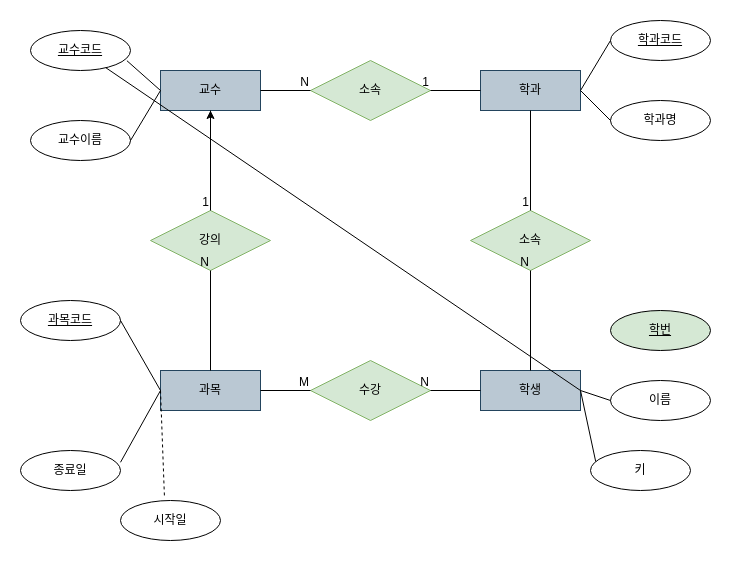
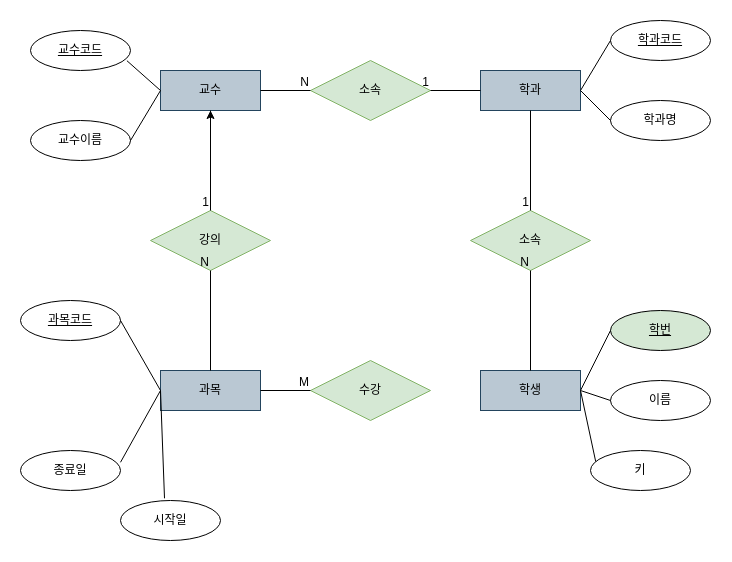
  <mxCell id="0" />
  <mxCell id="1" parent="0" />
  <mxCell id="2" value="교수" style="whiteSpace=wrap;html=1;align=center;fillColor=#bac8d3;strokeColor=#23445d;" vertex="1" parent="1"><mxGeometry x="160" y="70" width="100" height="40" as="geometry" /></mxCell>
  <mxCell id="3" value="학과" style="whiteSpace=wrap;html=1;align=center;fillColor=#bac8d3;strokeColor=#23445d;" vertex="1" parent="1"><mxGeometry x="480" y="70" width="100" height="40" as="geometry" /></mxCell>
  <mxCell id="4" value="과목" style="whiteSpace=wrap;html=1;align=center;fillColor=#bac8d3;strokeColor=#23445d;" vertex="1" parent="1"><mxGeometry x="160" y="370" width="100" height="40" as="geometry" /></mxCell>
  <mxCell id="5" value="학생" style="whiteSpace=wrap;html=1;align=center;fillColor=#bac8d3;strokeColor=#23445d;" vertex="1" parent="1"><mxGeometry x="480" y="370" width="100" height="40" as="geometry" /></mxCell>
  <mxCell id="6" value="소속" style="shape=rhombus;perimeter=rhombusPerimeter;whiteSpace=wrap;html=1;align=center;fillColor=#d5e8d4;strokeColor=#82b366;" vertex="1" parent="1"><mxGeometry x="310" y="60" width="120" height="60" as="geometry" /></mxCell>
  <mxCell id="7" value="" style="edgeStyle=orthogonalEdgeStyle;rounded=0;orthogonalLoop=1;jettySize=auto;html=1;" edge="1" parent="1" source="8" target="2"><mxGeometry relative="1" as="geometry" /></mxCell>
  <mxCell id="8" value="강의" style="shape=rhombus;perimeter=rhombusPerimeter;whiteSpace=wrap;html=1;align=center;fillColor=#d5e8d4;strokeColor=#82b366;" vertex="1" parent="1"><mxGeometry x="150" y="210" width="120" height="60" as="geometry" /></mxCell>
  <mxCell id="9" value="소속" style="shape=rhombus;perimeter=rhombusPerimeter;whiteSpace=wrap;html=1;align=center;fillColor=#d5e8d4;strokeColor=#82b366;" vertex="1" parent="1"><mxGeometry x="470" y="210" width="120" height="60" as="geometry" /></mxCell>
  <mxCell id="10" value="수강" style="shape=rhombus;perimeter=rhombusPerimeter;whiteSpace=wrap;html=1;align=center;fillColor=#d5e8d4;strokeColor=#82b366;" vertex="1" parent="1"><mxGeometry x="310" y="360" width="120" height="60" as="geometry" /></mxCell>
  <mxCell id="11" value="" style="endArrow=none;html=1;rounded=0;entryX=0;entryY=0.5;entryDx=0;entryDy=0;exitX=1;exitY=0.5;exitDx=0;exitDy=0;" edge="1" parent="1" source="2" target="6"><mxGeometry relative="1" as="geometry"><mxPoint x="320" y="260" as="sourcePoint" /><mxPoint x="480" y="260" as="targetPoint" /></mxGeometry></mxCell>
  <mxCell id="12" value="N" style="resizable=0;html=1;whiteSpace=wrap;align=right;verticalAlign=bottom;" connectable="0" vertex="1" parent="11"><mxGeometry x="1" relative="1" as="geometry" /></mxCell>
  <mxCell id="13" value="" style="endArrow=none;html=1;rounded=0;entryX=1;entryY=0.5;entryDx=0;entryDy=0;exitX=0;exitY=0.5;exitDx=0;exitDy=0;" edge="1" parent="1" source="3" target="6"><mxGeometry relative="1" as="geometry"><mxPoint x="320" y="260" as="sourcePoint" /><mxPoint x="480" y="260" as="targetPoint" /></mxGeometry></mxCell>
  <mxCell id="14" value="1" style="resizable=0;html=1;whiteSpace=wrap;align=right;verticalAlign=bottom;" connectable="0" vertex="1" parent="13"><mxGeometry x="1" relative="1" as="geometry" /></mxCell>
  <mxCell id="15" value="" style="endArrow=none;html=1;rounded=0;exitX=0.5;exitY=1;exitDx=0;exitDy=0;entryX=0.5;entryY=0;entryDx=0;entryDy=0;" edge="1" parent="1" source="3" target="9"><mxGeometry relative="1" as="geometry"><mxPoint x="320" y="260" as="sourcePoint" /><mxPoint x="480" y="260" as="targetPoint" /></mxGeometry></mxCell>
  <mxCell id="16" value="1" style="resizable=0;html=1;whiteSpace=wrap;align=right;verticalAlign=bottom;" connectable="0" vertex="1" parent="15"><mxGeometry x="1" relative="1" as="geometry" /></mxCell>
  <mxCell id="17" value="" style="endArrow=none;html=1;rounded=0;entryX=0.5;entryY=1;entryDx=0;entryDy=0;exitX=0.5;exitY=0;exitDx=0;exitDy=0;" edge="1" parent="1" source="5" target="9"><mxGeometry relative="1" as="geometry"><mxPoint x="320" y="260" as="sourcePoint" /><mxPoint x="480" y="260" as="targetPoint" /></mxGeometry></mxCell>
  <mxCell id="18" value="N" style="resizable=0;html=1;whiteSpace=wrap;align=right;verticalAlign=bottom;" connectable="0" vertex="1" parent="17"><mxGeometry x="1" relative="1" as="geometry" /></mxCell>
  <mxCell id="19" value="" style="endArrow=none;html=1;rounded=0;exitX=0.5;exitY=1;exitDx=0;exitDy=0;entryX=0.5;entryY=0;entryDx=0;entryDy=0;" edge="1" parent="1" source="2" target="8"><mxGeometry relative="1" as="geometry"><mxPoint x="320" y="260" as="sourcePoint" /><mxPoint x="480" y="260" as="targetPoint" /></mxGeometry></mxCell>
  <mxCell id="20" value="1" style="resizable=0;html=1;whiteSpace=wrap;align=right;verticalAlign=bottom;" connectable="0" vertex="1" parent="19"><mxGeometry x="1" relative="1" as="geometry" /></mxCell>
  <mxCell id="21" value="" style="endArrow=none;html=1;rounded=0;exitX=0.5;exitY=0;exitDx=0;exitDy=0;entryX=0.5;entryY=1;entryDx=0;entryDy=0;" edge="1" parent="1" source="4" target="8"><mxGeometry relative="1" as="geometry"><mxPoint x="320" y="260" as="sourcePoint" /><mxPoint x="480" y="260" as="targetPoint" /></mxGeometry></mxCell>
  <mxCell id="22" value="N" style="resizable=0;html=1;whiteSpace=wrap;align=right;verticalAlign=bottom;" connectable="0" vertex="1" parent="21"><mxGeometry x="1" relative="1" as="geometry" /></mxCell>
- <mxCell id="23" value="" style="endArrow=none;html=1;rounded=0;entryX=1;entryY=0.5;entryDx=0;entryDy=0;exitX=0;exitY=0.5;exitDx=0;exitDy=0;" edge="1" parent="1" source="5" target="10"><mxGeometry relative="1" as="geometry"><mxPoint x="420" y="340" as="sourcePoint" /><mxPoint x="480" y="260" as="targetPoint" /></mxGeometry></mxCell>
- <mxCell id="24" value="N" style="resizable=0;html=1;whiteSpace=wrap;align=right;verticalAlign=bottom;" connectable="0" vertex="1" parent="23"><mxGeometry x="1" relative="1" as="geometry" /></mxCell>
  <mxCell id="25" value="교수코드" style="ellipse;whiteSpace=wrap;html=1;align=center;fontStyle=4;" vertex="1" parent="1"><mxGeometry x="30" y="30" width="100" height="40" as="geometry" /></mxCell>
  <mxCell id="26" value="교수이름" style="ellipse;whiteSpace=wrap;html=1;align=center;" vertex="1" parent="1"><mxGeometry x="30" y="120" width="100" height="40" as="geometry" /></mxCell>
  <mxCell id="27" value="학과코드" style="ellipse;whiteSpace=wrap;html=1;align=center;fontStyle=4;" vertex="1" parent="1"><mxGeometry x="610" y="20" width="100" height="40" as="geometry" /></mxCell>
  <mxCell id="28" value="학과명" style="ellipse;whiteSpace=wrap;html=1;align=center;" vertex="1" parent="1"><mxGeometry x="610" y="100" width="100" height="40" as="geometry" /></mxCell>
  <mxCell id="29" value="과목코드" style="ellipse;whiteSpace=wrap;html=1;align=center;fontStyle=4;" vertex="1" parent="1"><mxGeometry x="20" y="300" width="100" height="40" as="geometry" /></mxCell>
  <mxCell id="30" value="종료일" style="ellipse;whiteSpace=wrap;html=1;align=center;" vertex="1" parent="1"><mxGeometry x="20" y="450" width="100" height="40" as="geometry" /></mxCell>
  <mxCell id="31" value="시작일" style="ellipse;whiteSpace=wrap;html=1;align=center;" vertex="1" parent="1"><mxGeometry x="120" y="500" width="100" height="40" as="geometry" /></mxCell>
  <mxCell id="32" value="학번" style="ellipse;whiteSpace=wrap;html=1;align=center;fontStyle=4;fillColor=#d5e8d4;" vertex="1" parent="1"><mxGeometry x="610" y="310" width="100" height="40" as="geometry" /></mxCell>
  <mxCell id="33" value="이름" style="ellipse;whiteSpace=wrap;html=1;align=center;" vertex="1" parent="1"><mxGeometry x="610" y="380" width="100" height="40" as="geometry" /></mxCell>
  <mxCell id="34" value="키" style="ellipse;whiteSpace=wrap;html=1;align=center;" vertex="1" parent="1"><mxGeometry x="590" y="450" width="100" height="40" as="geometry" /></mxCell>
  <mxCell id="35" value="" style="endArrow=none;html=1;rounded=0;entryX=0;entryY=0.5;entryDx=0;entryDy=0;entryPerimeter=0;exitX=0.964;exitY=0.755;exitDx=0;exitDy=0;exitPerimeter=0;" edge="1" parent="1" source="25" target="2"><mxGeometry relative="1" as="geometry"><mxPoint x="120" y="60" as="sourcePoint" /><mxPoint x="480" y="60" as="targetPoint" /></mxGeometry></mxCell>
  <mxCell id="36" value="" style="endArrow=none;html=1;rounded=0;exitX=1;exitY=0.5;exitDx=0;exitDy=0;entryX=0;entryY=0.5;entryDx=0;entryDy=0;" edge="1" parent="1" source="26" target="2"><mxGeometry relative="1" as="geometry"><mxPoint x="320" y="60" as="sourcePoint" /><mxPoint x="480" y="60" as="targetPoint" /></mxGeometry></mxCell>
  <mxCell id="37" value="" style="endArrow=none;html=1;rounded=0;entryX=0;entryY=0.5;entryDx=0;entryDy=0;exitX=1;exitY=0.5;exitDx=0;exitDy=0;" edge="1" parent="1" source="3" target="27"><mxGeometry relative="1" as="geometry"><mxPoint x="320" y="260" as="sourcePoint" /><mxPoint x="480" y="260" as="targetPoint" /></mxGeometry></mxCell>
  <mxCell id="38" value="" style="endArrow=none;html=1;rounded=0;entryX=0;entryY=0.5;entryDx=0;entryDy=0;exitX=1;exitY=0.5;exitDx=0;exitDy=0;" edge="1" parent="1" source="3" target="28"><mxGeometry relative="1" as="geometry"><mxPoint x="320" y="260" as="sourcePoint" /><mxPoint x="480" y="260" as="targetPoint" /></mxGeometry></mxCell>
  <mxCell id="39" value="" style="endArrow=none;html=1;rounded=0;exitX=1;exitY=0.5;exitDx=0;exitDy=0;entryX=0;entryY=0.5;entryDx=0;entryDy=0;" edge="1" parent="1" source="4" target="10"><mxGeometry relative="1" as="geometry"><mxPoint x="320" y="260" as="sourcePoint" /><mxPoint x="480" y="260" as="targetPoint" /></mxGeometry></mxCell>
  <mxCell id="40" value="M" style="resizable=0;html=1;whiteSpace=wrap;align=right;verticalAlign=bottom;" connectable="0" vertex="1" parent="39"><mxGeometry x="1" relative="1" as="geometry" /></mxCell>
  <mxCell id="41" value="" style="endArrow=none;html=1;rounded=0;exitX=1;exitY=0.5;exitDx=0;exitDy=0;entryX=0;entryY=0.5;entryDx=0;entryDy=0;" edge="1" parent="1" source="29" target="4"><mxGeometry relative="1" as="geometry"><mxPoint x="320" y="260" as="sourcePoint" /><mxPoint x="480" y="260" as="targetPoint" /></mxGeometry></mxCell>
  <mxCell id="42" value="" style="endArrow=none;html=1;rounded=0;exitX=1;exitY=0.295;exitDx=0;exitDy=0;exitPerimeter=0;entryX=0;entryY=0.5;entryDx=0;entryDy=0;" edge="1" parent="1" source="30" target="4"><mxGeometry relative="1" as="geometry"><mxPoint x="320" y="260" as="sourcePoint" /><mxPoint x="480" y="260" as="targetPoint" /></mxGeometry></mxCell>
- <mxCell id="43" value="" style="endArrow=none;html=1;rounded=0;exitX=0;exitY=0.5;exitDx=0;exitDy=0;entryX=0.44;entryY=-0.055;entryDx=0;entryDy=0;entryPerimeter=0;dashed=1;" edge="1" parent="1" source="4" target="31"><mxGeometry relative="1" as="geometry"><mxPoint x="320" y="260" as="sourcePoint" /><mxPoint x="480" y="260" as="targetPoint" /></mxGeometry></mxCell>
- <mxCell id="44" value="" style="endArrow=none;html=1;rounded=0;exitX=1;exitY=0.5;exitDx=0;exitDy=0;" edge="1" parent="1" source="5" target="25"><mxGeometry relative="1" as="geometry"><mxPoint x="320" y="260" as="sourcePoint" /><mxPoint x="480" y="260" as="targetPoint" /></mxGeometry></mxCell>
+ <mxCell id="43" value="" style="endArrow=none;html=1;rounded=0;exitX=0;exitY=0.5;exitDx=0;exitDy=0;entryX=0.44;entryY=-0.055;entryDx=0;entryDy=0;entryPerimeter=0;" edge="1" parent="1" source="4" target="31"><mxGeometry relative="1" as="geometry"><mxPoint x="320" y="260" as="sourcePoint" /><mxPoint x="480" y="260" as="targetPoint" /></mxGeometry></mxCell>
+ <mxCell id="44" value="" style="endArrow=none;html=1;rounded=0;entryX=0;entryY=0.5;entryDx=0;entryDy=0;exitX=1;exitY=0.5;exitDx=0;exitDy=0;" edge="1" parent="1" source="5" target="32"><mxGeometry relative="1" as="geometry"><mxPoint x="320" y="260" as="sourcePoint" /><mxPoint x="480" y="260" as="targetPoint" /></mxGeometry></mxCell>
  <mxCell id="45" value="" style="endArrow=none;html=1;rounded=0;entryX=0;entryY=0.5;entryDx=0;entryDy=0;exitX=1;exitY=0.5;exitDx=0;exitDy=0;" edge="1" parent="1" source="5" target="33"><mxGeometry relative="1" as="geometry"><mxPoint x="320" y="260" as="sourcePoint" /><mxPoint x="480" y="260" as="targetPoint" /></mxGeometry></mxCell>
  <mxCell id="46" value="" style="endArrow=none;html=1;rounded=0;entryX=0.052;entryY=0.275;entryDx=0;entryDy=0;entryPerimeter=0;exitX=1;exitY=0.5;exitDx=0;exitDy=0;" edge="1" parent="1" source="5" target="34"><mxGeometry relative="1" as="geometry"><mxPoint x="320" y="260" as="sourcePoint" /><mxPoint x="480" y="260" as="targetPoint" /></mxGeometry></mxCell>
